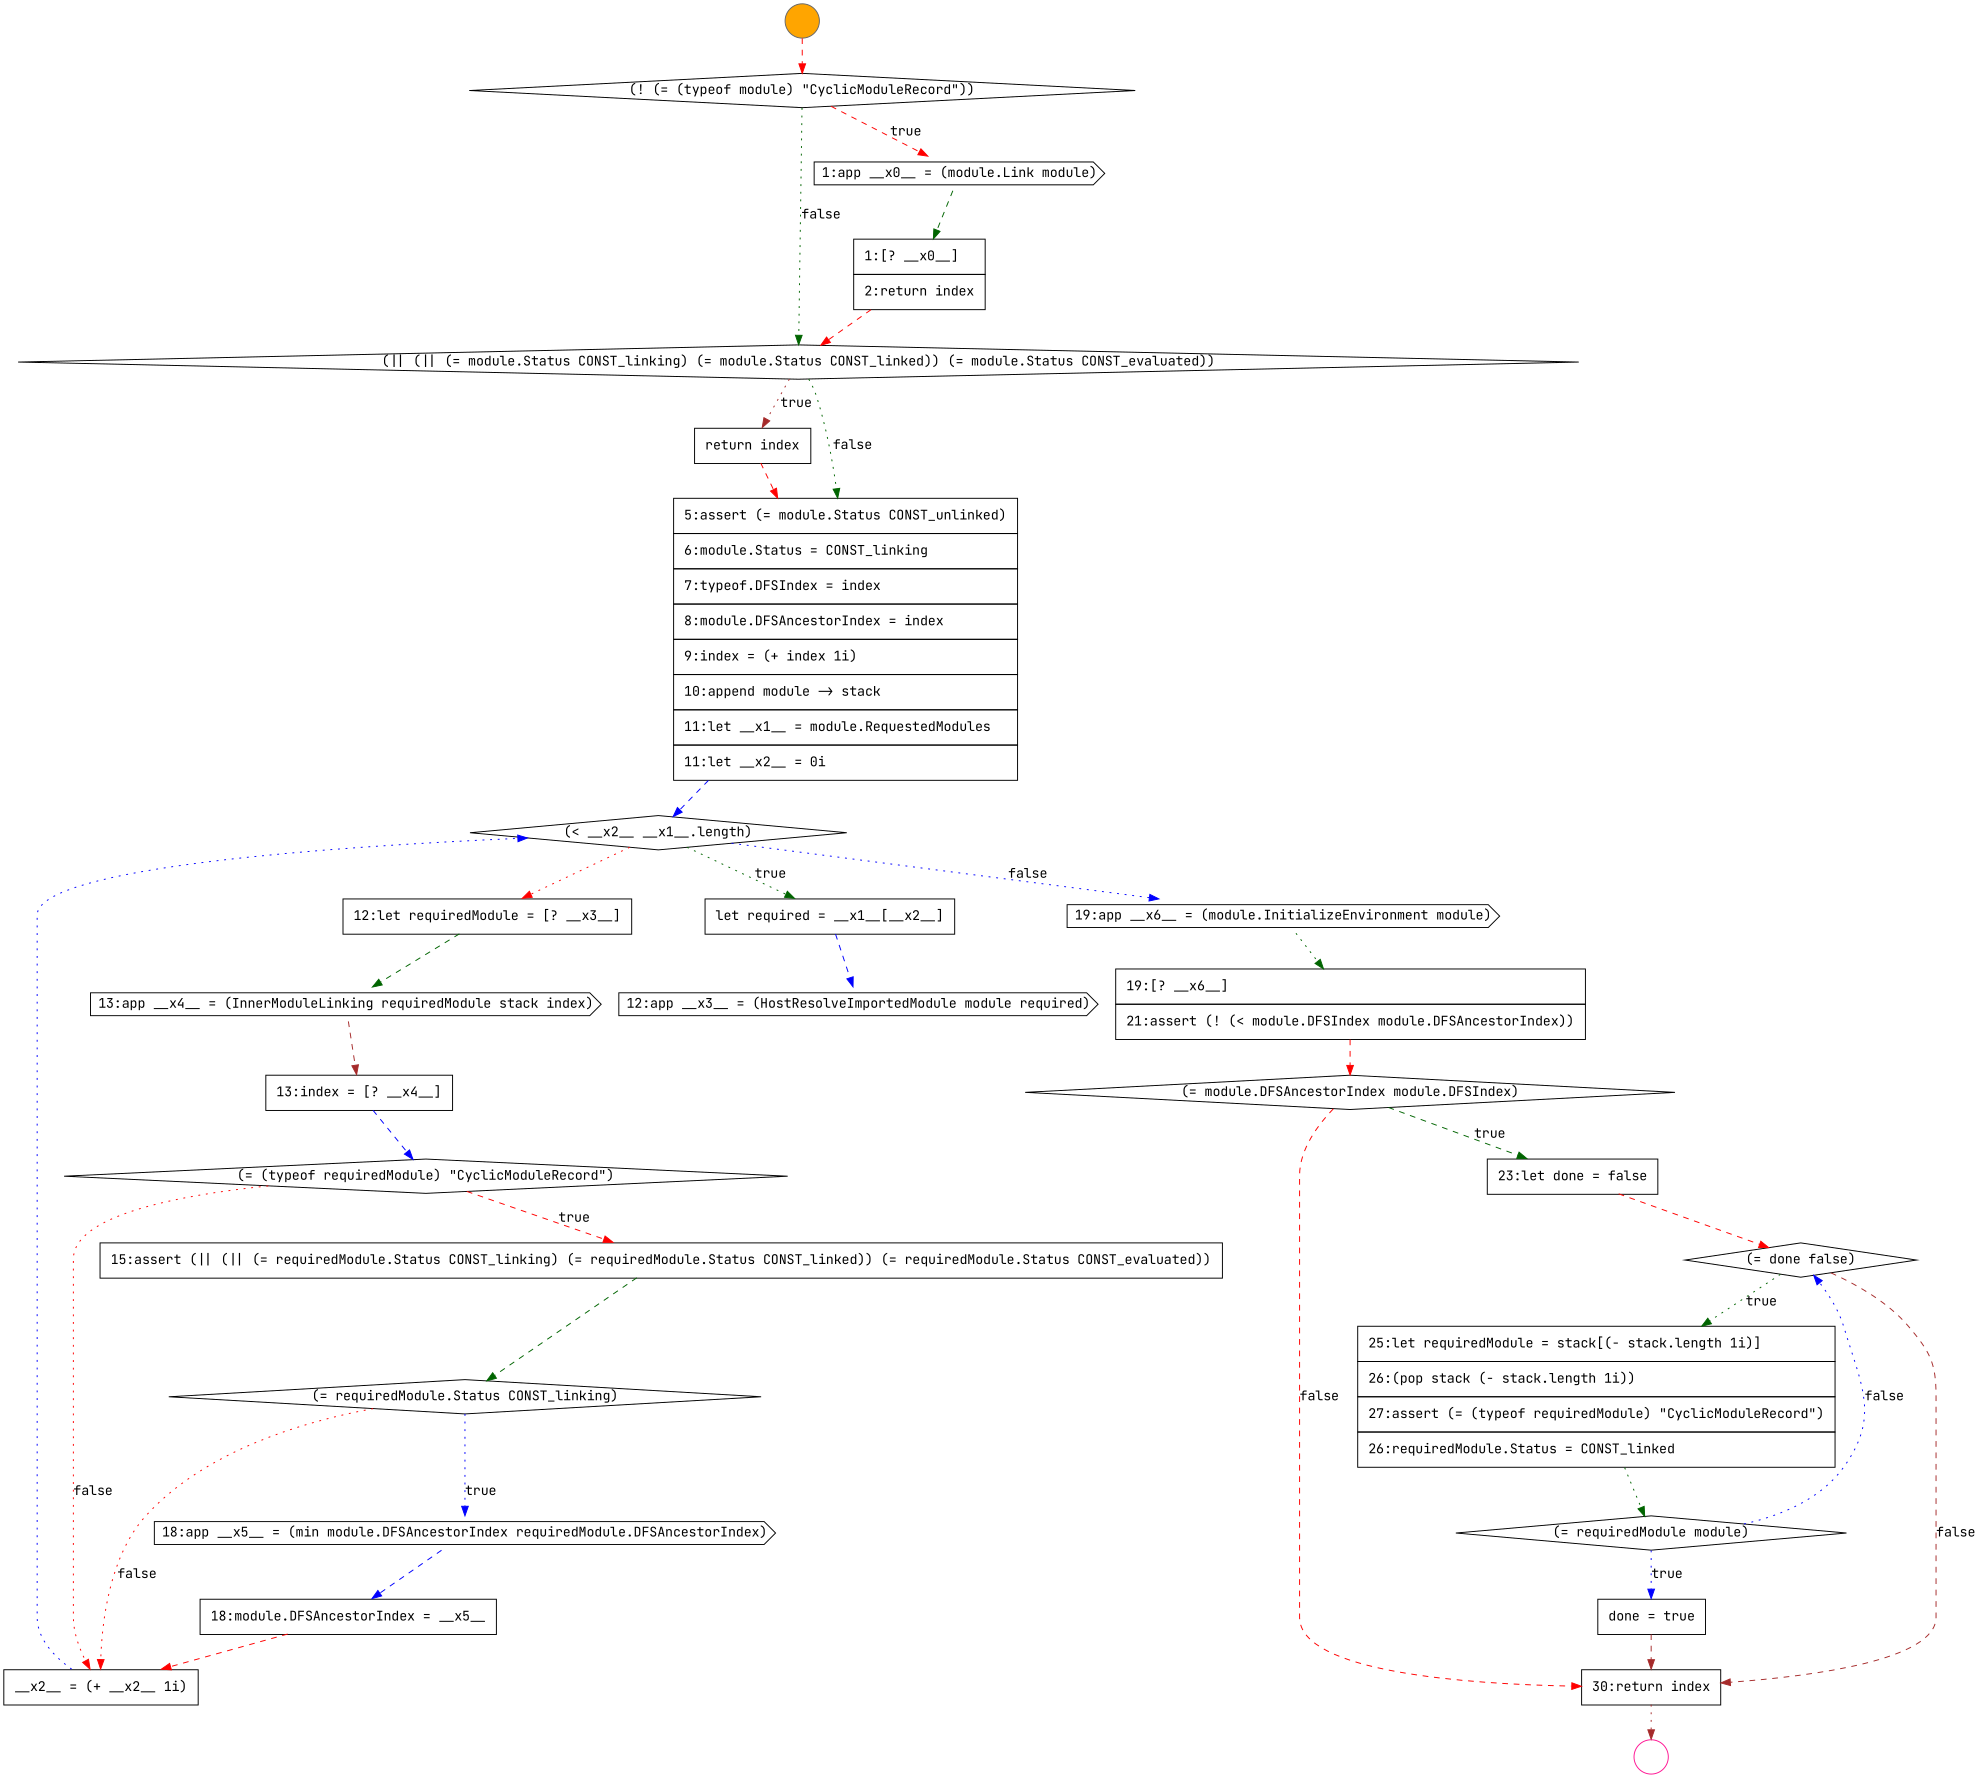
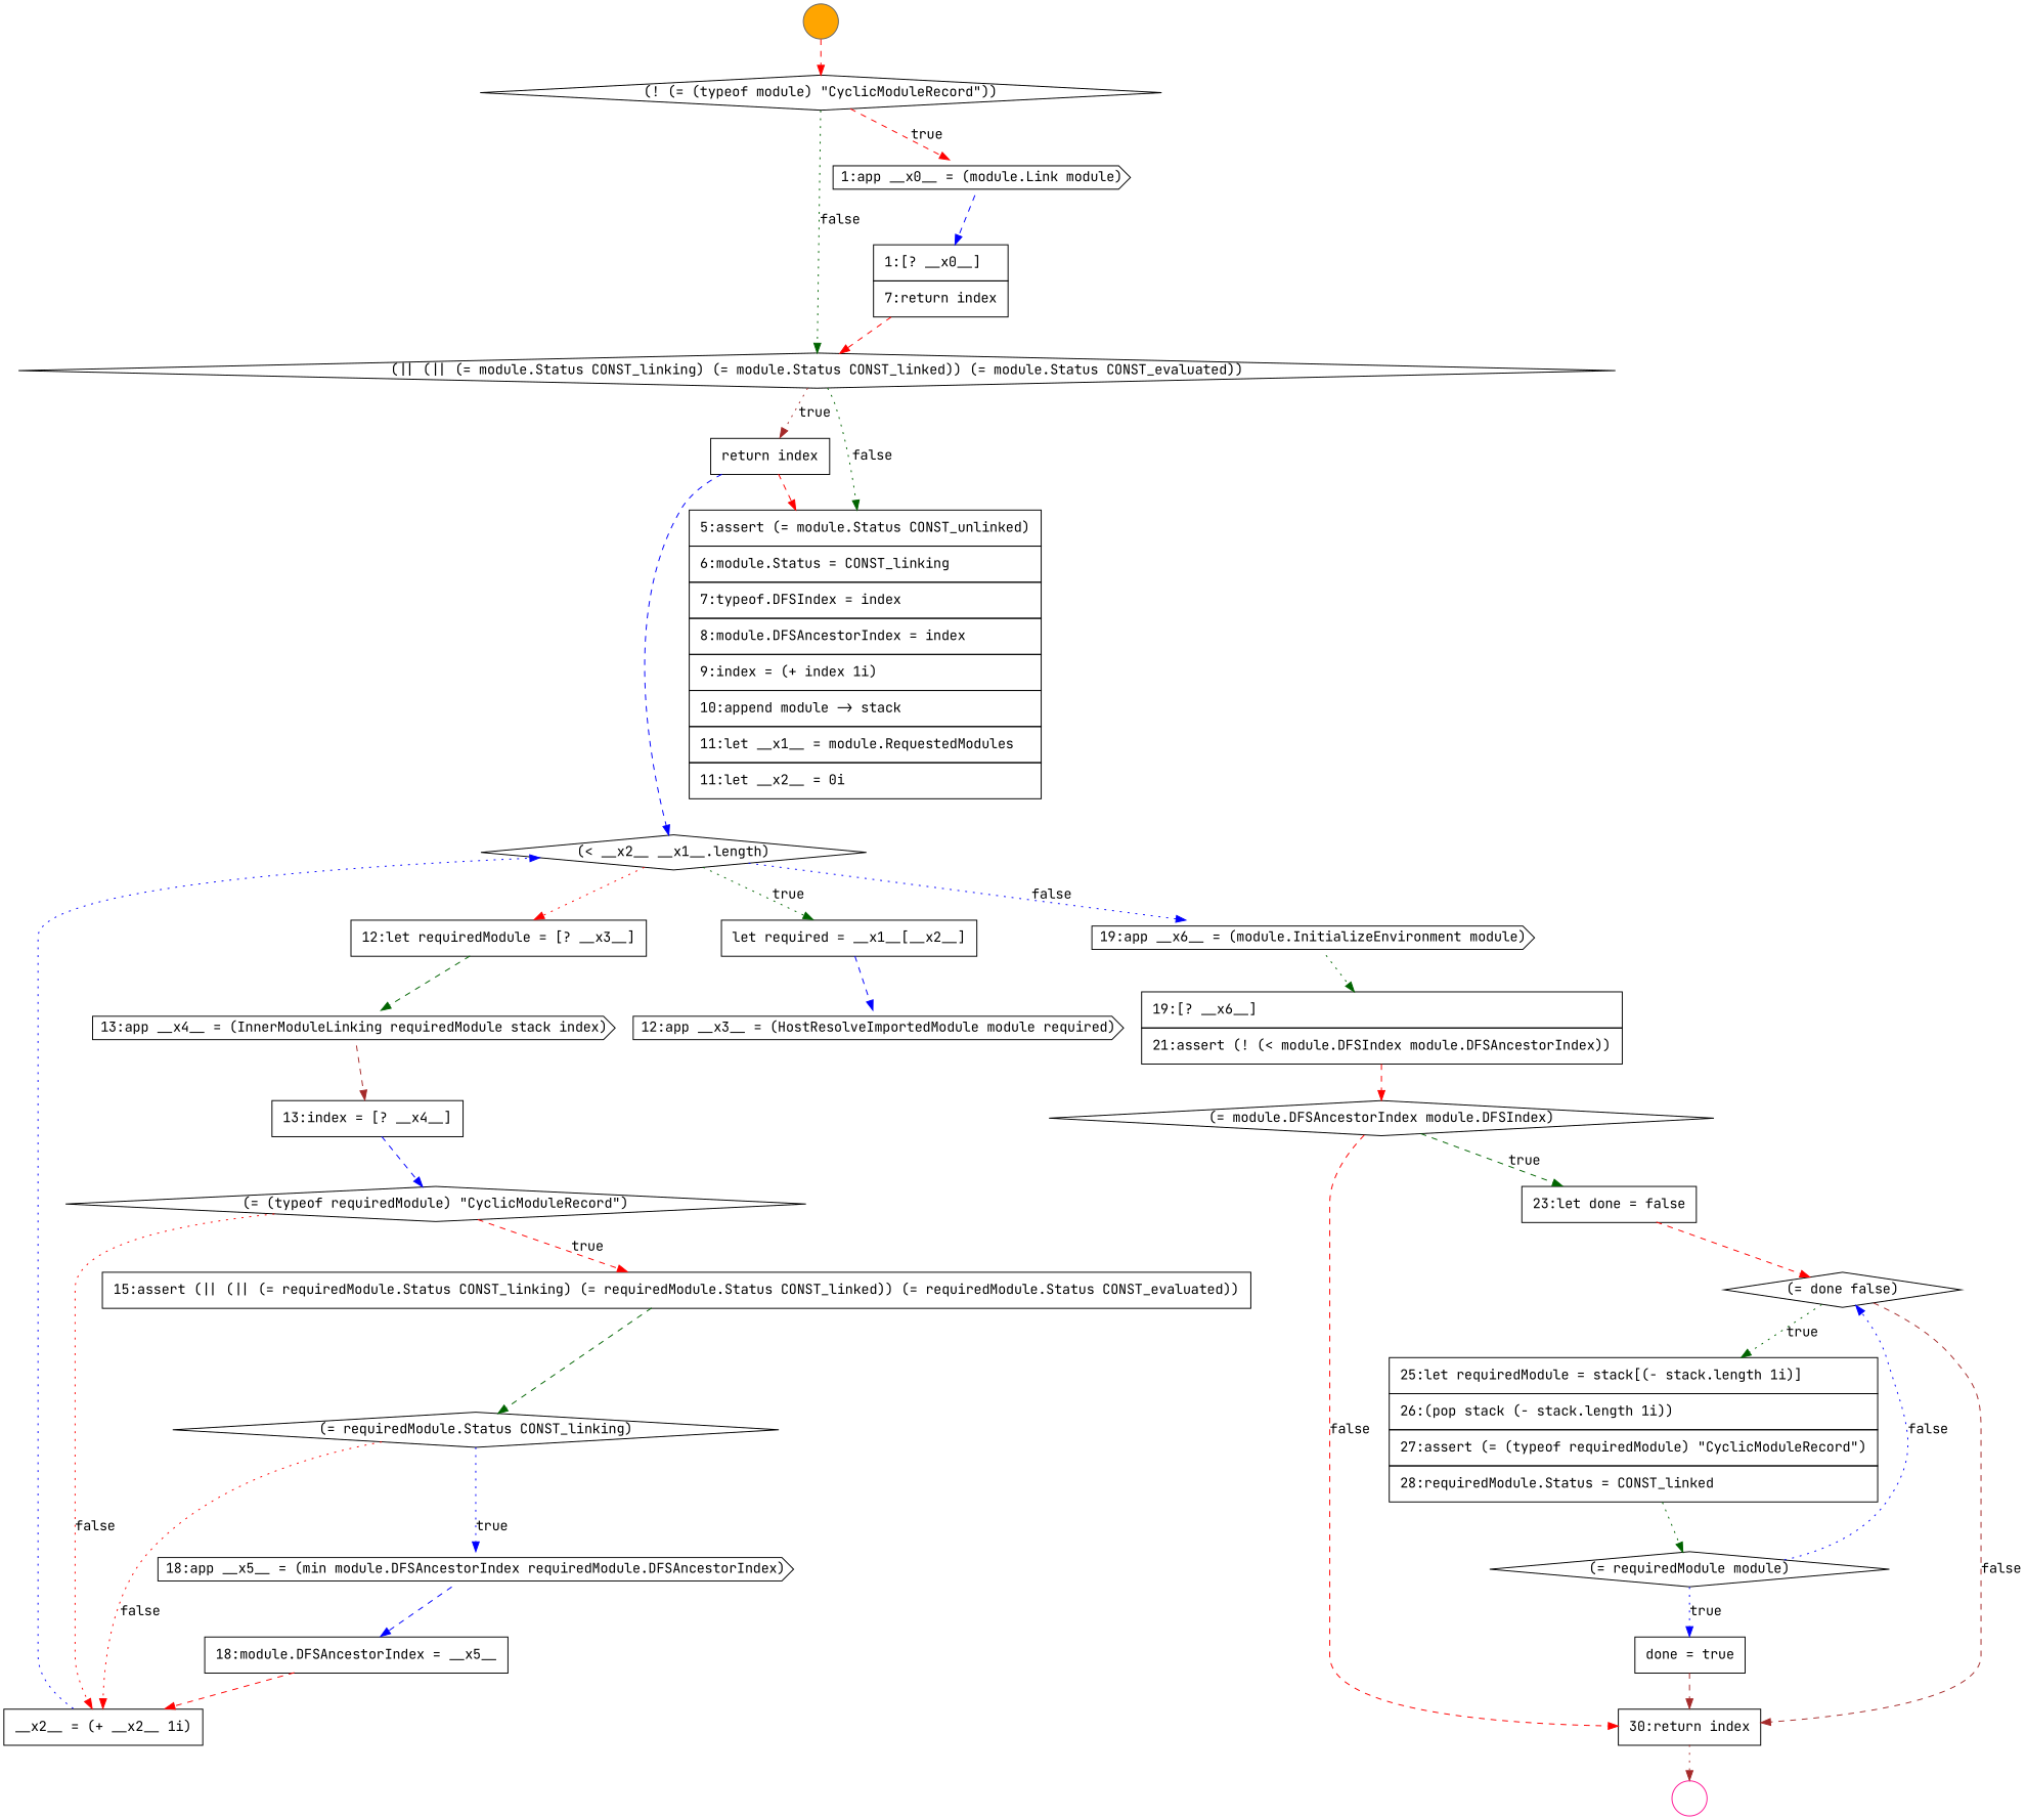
  digraph {
    fontname="JetBrains Mono"
    node [color=black fillcolor=white fontname="JetBrains Mono" shape=none style=filled]
    edge [color=red fontname="JetBrains Mono" style=dashed]
-   n1 [label=<<font color="black">     <table border="0" cellborder="1" cellspacing="0" cellpadding="10">       <tr><td align="left">1:[? __x0__]</td></tr>       <tr><td align="left">2:return index</td></tr>     </table>   </font>> margin=0]
+   n1 [label=<<font color="black">     <table border="0" cellborder="1" cellspacing="0" cellpadding="10">       <tr><td align="left">1:[? __x0__]</td></tr>       <tr><td align="left">7:return index</td></tr>     </table>   </font>> margin=0]
    n2 [label=<<font color="black">(|| (|| (= module.Status CONST_linking) (= module.Status CONST_linked)) (= module.Status CONST_evaluated))</font>> shape=diamond]
    n3 [label=<<font color="black">     <table border="0" cellborder="1" cellspacing="0" cellpadding="10">       <tr><td align="left">return index</td></tr>     </table>   </font>> margin=0]
    n4 [label=<<font color="black">     <table border="0" cellborder="1" cellspacing="0" cellpadding="10">       <tr><td align="left">5:assert (= module.Status CONST_unlinked)</td></tr>       <tr><td align="left">6:module.Status = CONST_linking</td></tr>       <tr><td align="left">7:typeof.DFSIndex = index</td></tr>       <tr><td align="left">8:module.DFSAncestorIndex = index</td></tr>       <tr><td align="left">9:index = (+ index 1i)</td></tr>       <tr><td align="left">10:append module -&gt; stack</td></tr>       <tr><td align="left">11:let __x1__ = module.RequestedModules</td></tr>       <tr><td align="left">11:let __x2__ = 0i</td></tr>     </table>   </font>> margin=0]
    n5 [label=<<font color="black">(= (typeof requiredModule) &quot;CyclicModuleRecord&quot;)</font>> shape=diamond]
    n6 [label=<<font color="black">     <table border="0" cellborder="1" cellspacing="0" cellpadding="10">       <tr><td align="left">15:assert (|| (|| (= requiredModule.Status CONST_linking) (= requiredModule.Status CONST_linked)) (= requiredModule.Status CONST_evaluated))</td></tr>     </table>   </font>> margin=0]
    n7 [label=<<font color="black">     <table border="0" cellborder="1" cellspacing="0" cellpadding="10">       <tr><td align="left">__x2__ = (+ __x2__ 1i)</td></tr>     </table>   </font>> margin=0]
    n8 [label=<<font color="black">(= requiredModule.Status CONST_linking)</font>> shape=diamond]
    n9 [label=<<font color="black">(&lt; __x2__ __x1__.length)</font>> shape=diamond]
    n10 [label=<<font color="black">     <table border="0" cellborder="1" cellspacing="0" cellpadding="10">       <tr><td align="left">done = true</td></tr>     </table>   </font>> margin=0]
    n11 [label=<<font color="black">     <table border="0" cellborder="1" cellspacing="0" cellpadding="10">       <tr><td align="left">30:return index</td></tr>     </table>   </font>> margin=0]
    n12 [label=<<font color="black">(= done false)</font>> shape=diamond]
-   n13 [label=<<font color="black">     <table border="0" cellborder="1" cellspacing="0" cellpadding="10">       <tr><td align="left">25:let requiredModule = stack[(- stack.length 1i)]</td></tr>       <tr><td align="left">26:(pop stack (- stack.length 1i))</td></tr>       <tr><td align="left">27:assert (= (typeof requiredModule) &quot;CyclicModuleRecord&quot;)</td></tr>       <tr><td align="left">26:requiredModule.Status = CONST_linked</td></tr>     </table>   </font>> margin=0]
+   n13 [label=<<font color="black">     <table border="0" cellborder="1" cellspacing="0" cellpadding="10">       <tr><td align="left">25:let requiredModule = stack[(- stack.length 1i)]</td></tr>       <tr><td align="left">26:(pop stack (- stack.length 1i))</td></tr>       <tr><td align="left">27:assert (= (typeof requiredModule) &quot;CyclicModuleRecord&quot;)</td></tr>       <tr><td align="left">28:requiredModule.Status = CONST_linked</td></tr>     </table>   </font>> margin=0]
    n14 [label=<<font color="black">12:app __x3__ = (HostResolveImportedModule module required)</font>> shape=cds]
    n15 [label=<<font color="black">     <table border="0" cellborder="1" cellspacing="0" cellpadding="10">       <tr><td align="left">12:let requiredModule = [? __x3__]</td></tr>     </table>   </font>> margin=0]
    n16 [label=<<font color="black">13:app __x4__ = (InnerModuleLinking requiredModule stack index)</font>> shape=cds]
    n17 [label=<<font color="black">(= module.DFSAncestorIndex module.DFSIndex)</font>> shape=diamond]
    n18 [label=<<font color="black">     <table border="0" cellborder="1" cellspacing="0" cellpadding="10">       <tr><td align="left">23:let done = false</td></tr>     </table>   </font>> margin=0]
    n19 [color=deeppink label=" " shape=circle]
    n20 [label=<<font color="black">     <table border="0" cellborder="1" cellspacing="0" cellpadding="10">       <tr><td align="left">let required = __x1__[__x2__]</td></tr>     </table>   </font>> margin=0]
    n21 [label=<<font color="black">18:app __x5__ = (min module.DFSAncestorIndex requiredModule.DFSAncestorIndex)</font>> shape=cds]
    n22 [label=<<font color="black">     <table border="0" cellborder="1" cellspacing="0" cellpadding="10">       <tr><td align="left">18:module.DFSAncestorIndex = __x5__</td></tr>     </table>   </font>> margin=0]
    n23 [label=<<font color="black">(= requiredModule module)</font>> shape=diamond]
    n24 [label=<<font color="black">19:app __x6__ = (module.InitializeEnvironment module)</font>> shape=cds]
    n25 [label=<<font color="black">     <table border="0" cellborder="1" cellspacing="0" cellpadding="10">       <tr><td align="left">19:[? __x6__]</td></tr>       <tr><td align="left">21:assert (! (&lt; module.DFSIndex module.DFSAncestorIndex))</td></tr>     </table>   </font>> margin=0]
    n26 [label=<<font color="black">(! (= (typeof module) &quot;CyclicModuleRecord&quot;))</font>> shape=diamond]
    n27 [label=<<font color="black">1:app __x0__ = (module.Link module)</font>> shape=cds]
    n28 [color=gray40 fillcolor=orange label=" " shape=circle]
    n29 [label=<<font color="black">     <table border="0" cellborder="1" cellspacing="0" cellpadding="10">       <tr><td align="left">13:index = [? __x4__]</td></tr>     </table>   </font>> margin=0]
    n1 -> n2
    n2 -> n3 [color=brown label=<<font color="black">true</font>> style=dotted]
    n2 -> n4 [color=darkgreen label=<<font color="black">false</font>> style=dotted]
    n3 -> n4
-   n4 -> n9 [color=blue]
+   n3 -> n9 [color=blue]
    n5 -> n6 [label=<<font color="black">true</font>>]
    n5 -> n7 [label=<<font color="black">false</font>> style=dotted]
    n6 -> n8 [color=darkgreen]
    n7 -> n9 [color=blue style=dotted]
    n8 -> n7 [label=<<font color="black">false</font>> style=dotted]
    n8 -> n21 [color=blue label=<<font color="black">true</font>> style=dotted]
    n9 -> n15 [style=dotted]
    n9 -> n20 [color=darkgreen label=<<font color="black">true</font>> style=dotted]
    n9 -> n24 [color=blue label=<<font color="black">false</font>> style=dotted]
    n10 -> n11 [color=brown]
    n11 -> n19 [color=brown style=dotted]
    n12 -> n11 [color=brown label=<<font color="black">false</font>>]
    n12 -> n13 [color=darkgreen label=<<font color="black">true</font>> style=dotted]
    n13 -> n23 [color=darkgreen style=dotted]
    n15 -> n16 [color=darkgreen]
    n16 -> n29 [color=brown]
    n17 -> n11 [label=<<font color="black">false</font>>]
    n17 -> n18 [color=darkgreen label=<<font color="black">true</font>>]
    n18 -> n12
    n20 -> n14 [color=blue]
    n21 -> n22 [color=blue]
    n22 -> n7
    n23 -> n10 [color=blue label=<<font color="black">true</font>> style=dotted]
    n23 -> n12 [color=blue label=<<font color="black">false</font>> style=dotted]
    n24 -> n25 [color=darkgreen style=dotted]
    n25 -> n17
    n26 -> n2 [color=darkgreen label=<<font color="black">false</font>> style=dotted]
    n26 -> n27 [label=<<font color="black">true</font>>]
-   n27 -> n1 [color=darkgreen]
+   n27 -> n1 [color=blue]
    n28 -> n26
    n29 -> n5 [color=blue]
  }
